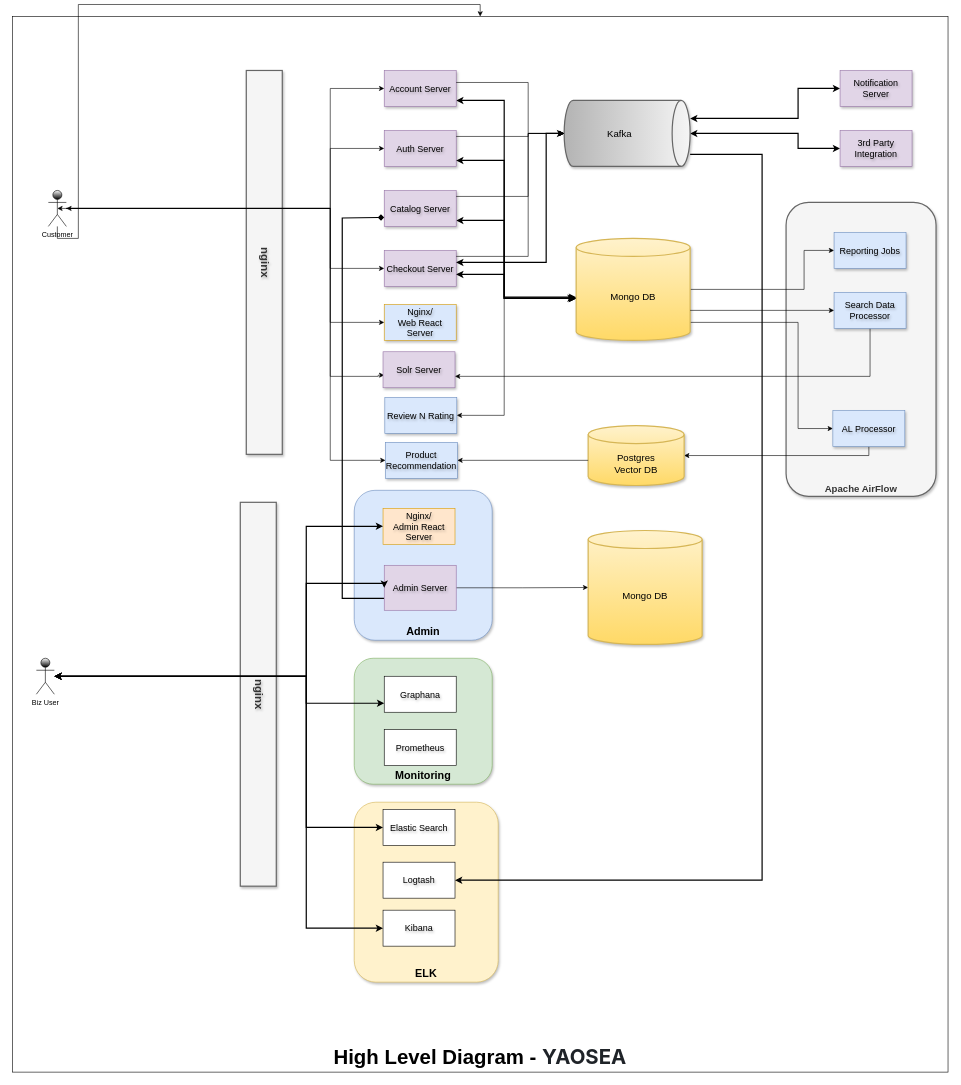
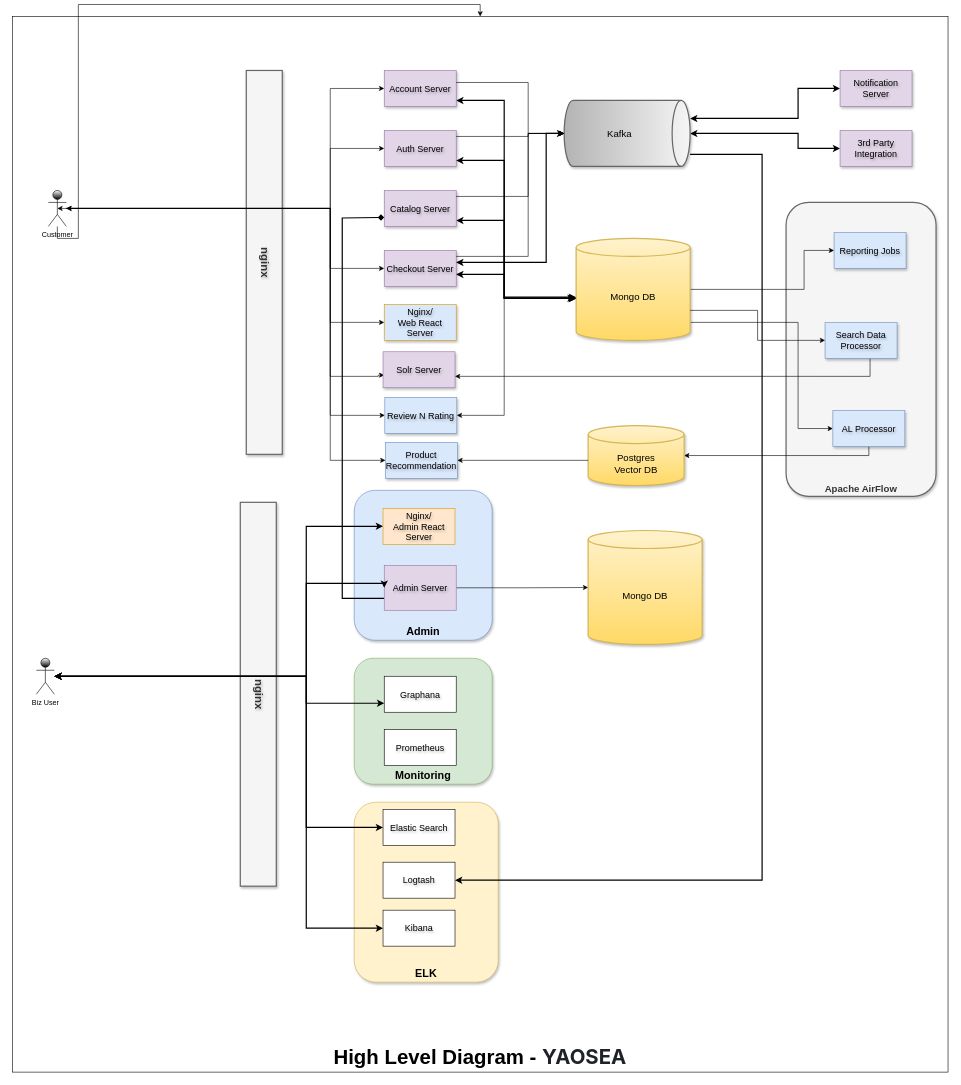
  <mxCell id="0" />
  <mxCell id="1" parent="0" />
  <mxCell id="2" value="&lt;font style=&quot;font-size: 34px;&quot;&gt;High Level Diagram -&amp;nbsp;&lt;span style=&quot;color: rgb(31, 35, 40); font-family: -apple-system, BlinkMacSystemFont, &amp;quot;Segoe UI&amp;quot;, &amp;quot;Noto Sans&amp;quot;, Helvetica, Arial, sans-serif, &amp;quot;Apple Color Emoji&amp;quot;, &amp;quot;Segoe UI Emoji&amp;quot;; text-align: start; background-color: rgb(255, 255, 255);&quot;&gt;YAOSEA&lt;/span&gt;&lt;/font&gt;" style="rounded=0;whiteSpace=wrap;html=1;glass=0;verticalAlign=bottom;fontSize=39;fontStyle=1" vertex="1" parent="1"><mxGeometry x="20" y="20" width="1560" height="1760" as="geometry" /></mxCell>
  <mxCell id="3" value="&lt;span style=&quot;font-size: 16px;&quot;&gt;&lt;font style=&quot;font-size: 16px;&quot;&gt;Apache AirFlow&lt;/font&gt;&lt;/span&gt;" style="rounded=1;whiteSpace=wrap;html=1;shadow=1;strokeWidth=2;verticalAlign=bottom;fontSize=16;fontStyle=1;fillColor=#f5f5f5;strokeColor=#666666;fontColor=#333333;" vertex="1" parent="1"><mxGeometry x="1310" y="330" width="250" height="490" as="geometry" /></mxCell>
  <mxCell id="4" value="&lt;b style=&quot;font-size: 18px;&quot;&gt;Admin&lt;/b&gt;" style="rounded=1;whiteSpace=wrap;html=1;verticalAlign=bottom;fontSize=18;shadow=1;fillColor=#dae8fc;strokeColor=#6c8ebf;" vertex="1" parent="1"><mxGeometry x="590" y="810" width="230" height="250" as="geometry" /></mxCell>
  <mxCell id="5" value="&lt;span style=&quot;font-size: 18px;&quot;&gt;Monitoring&lt;/span&gt;" style="rounded=1;whiteSpace=wrap;html=1;verticalAlign=bottom;fontStyle=1;fontSize=18;glass=0;shadow=1;fillColor=#d5e8d4;strokeColor=#82b366;" vertex="1" parent="1"><mxGeometry x="590" y="1090" width="230" height="210" as="geometry" /></mxCell>
  <mxCell id="6" value="ELK" style="rounded=1;whiteSpace=wrap;html=1;verticalAlign=bottom;fontStyle=1;fontSize=18;shadow=1;fillColor=#fff2cc;strokeColor=#d6b656;" vertex="1" parent="1"><mxGeometry x="590" y="1330" width="240" height="300" as="geometry" /></mxCell>
  <mxCell id="7" value="&lt;b&gt;&lt;font style=&quot;font-size: 19px;&quot;&gt;nginx&lt;/font&gt;&lt;/b&gt;" style="rounded=0;whiteSpace=wrap;html=1;textShadow=1;textDirection=vertical-rl;fillColor=#f5f5f5;fontColor=#333333;strokeColor=#666666;shadow=1;strokeWidth=2;" vertex="1" parent="1"><mxGeometry x="410" y="110" width="60" height="640" as="geometry" /></mxCell>
  <mxCell id="8" style="edgeStyle=orthogonalEdgeStyle;rounded=0;orthogonalLoop=1;jettySize=auto;html=1;entryX=0;entryY=0.5;entryDx=0;entryDy=0;" edge="1" parent="1" source="14" target="16"><mxGeometry relative="1" as="geometry"><Array as="points"><mxPoint x="550" y="340" /><mxPoint x="550" y="140" /></Array></mxGeometry></mxCell>
  <mxCell id="9" style="edgeStyle=orthogonalEdgeStyle;rounded=0;orthogonalLoop=1;jettySize=auto;html=1;entryX=0;entryY=0.5;entryDx=0;entryDy=0;" edge="1" parent="1" source="14" target="17"><mxGeometry relative="1" as="geometry"><Array as="points"><mxPoint x="550" y="340" /><mxPoint x="550" y="240" /></Array></mxGeometry></mxCell>
  <mxCell id="10" style="edgeStyle=orthogonalEdgeStyle;rounded=0;orthogonalLoop=1;jettySize=auto;html=1;" edge="1" parent="1" source="14" target="2"><mxGeometry relative="1" as="geometry" /></mxCell>
  <mxCell id="11" style="edgeStyle=orthogonalEdgeStyle;rounded=0;orthogonalLoop=1;jettySize=auto;html=1;entryX=0;entryY=0.5;entryDx=0;entryDy=0;" edge="1" parent="1" source="14" target="20"><mxGeometry relative="1" as="geometry"><Array as="points"><mxPoint x="550" y="340" /><mxPoint x="550" y="440" /></Array></mxGeometry></mxCell>
  <mxCell id="12" style="edgeStyle=orthogonalEdgeStyle;rounded=0;orthogonalLoop=1;jettySize=auto;html=1;entryX=0;entryY=0.5;entryDx=0;entryDy=0;" edge="1" parent="1" source="14" target="22"><mxGeometry relative="1" as="geometry"><Array as="points"><mxPoint x="550" y="340" /><mxPoint x="550" y="530" /></Array></mxGeometry></mxCell>
  <mxCell id="13" style="edgeStyle=orthogonalEdgeStyle;rounded=0;orthogonalLoop=1;jettySize=auto;html=1;startArrow=classic;startFill=1;entryX=0.017;entryY=0.65;entryDx=0;entryDy=0;entryPerimeter=0;" edge="1" parent="1" source="14" target="21"><mxGeometry relative="1" as="geometry"><mxPoint x="630" y="620" as="targetPoint" /><Array as="points"><mxPoint x="550" y="340" /><mxPoint x="550" y="620" /><mxPoint x="630" y="620" /><mxPoint x="630" y="618" /></Array></mxGeometry></mxCell>
  <mxCell id="14" value="Customer" style="shape=umlActor;verticalLabelPosition=bottom;verticalAlign=top;html=1;outlineConnect=0;gradientColor=default;" vertex="1" parent="1"><mxGeometry x="80" y="310" width="30" height="60" as="geometry" /></mxCell>
  <mxCell id="15" style="edgeStyle=orthogonalEdgeStyle;rounded=0;orthogonalLoop=1;jettySize=auto;html=1;startArrow=classic;startFill=1;strokeWidth=2;" edge="1" parent="1" source="16" target="33"><mxGeometry relative="1" as="geometry"><Array as="points"><mxPoint x="840" y="160" /><mxPoint x="840" y="490" /></Array></mxGeometry></mxCell>
  <mxCell id="16" value="Account Server" style="rounded=0;whiteSpace=wrap;html=1;textShadow=1;fontSize=15;shadow=1;fillColor=#e1d5e7;strokeColor=#9673a6;gradientColor=none;" vertex="1" parent="1"><mxGeometry x="640" y="110" width="120" height="60" as="geometry" /></mxCell>
  <mxCell id="17" value="Auth Server" style="rounded=0;whiteSpace=wrap;html=1;textShadow=1;fontSize=15;shadow=1;fillColor=#e1d5e7;strokeColor=#9673a6;" vertex="1" parent="1"><mxGeometry x="640" y="210" width="120" height="60" as="geometry" /></mxCell>
  <mxCell id="18" style="edgeStyle=orthogonalEdgeStyle;rounded=0;orthogonalLoop=1;jettySize=auto;html=1;startArrow=classic;startFill=1;strokeWidth=2;" edge="1" parent="1" source="19" target="33"><mxGeometry relative="1" as="geometry"><Array as="points"><mxPoint x="840" y="360" /><mxPoint x="840" y="490" /></Array></mxGeometry></mxCell>
  <mxCell id="19" value="Catalog Server" style="rounded=0;whiteSpace=wrap;html=1;textShadow=1;fontSize=15;shadow=1;fillColor=#e1d5e7;strokeColor=#9673a6;" vertex="1" parent="1"><mxGeometry x="640" y="310" width="120" height="60" as="geometry" /></mxCell>
  <mxCell id="20" value="Checkout Server" style="rounded=0;whiteSpace=wrap;html=1;textShadow=1;fontSize=15;shadow=1;fillColor=#e1d5e7;strokeColor=#9673a6;" vertex="1" parent="1"><mxGeometry x="640" y="410" width="120" height="60" as="geometry" /></mxCell>
  <mxCell id="21" value="Solr Server" style="rounded=0;whiteSpace=wrap;html=1;textShadow=1;fontSize=15;shadow=1;fillColor=#e1d5e7;strokeColor=#9673a6;" vertex="1" parent="1"><mxGeometry x="638" y="579" width="120" height="60" as="geometry" /></mxCell>
  <mxCell id="22" value="Nginx/&lt;div&gt;Web React Server&lt;/div&gt;" style="rounded=0;whiteSpace=wrap;html=1;textShadow=1;fontSize=15;shadow=1;fillColor=#dae8fc;strokeColor=#d79b00;" vertex="1" parent="1"><mxGeometry x="640" y="500" width="120" height="60" as="geometry" /></mxCell>
  <mxCell id="23" style="edgeStyle=orthogonalEdgeStyle;rounded=0;orthogonalLoop=1;jettySize=auto;html=1;entryX=0;entryY=0.75;entryDx=0;entryDy=0;strokeWidth=2;endArrow=diamond;" edge="1" parent="1" source="25" target="19"><mxGeometry relative="1" as="geometry"><Array as="points"><mxPoint x="570" y="990" /><mxPoint x="570" y="356" /><mxPoint x="640" y="356" /></Array></mxGeometry></mxCell>
  <mxCell id="24" style="edgeStyle=orthogonalEdgeStyle;rounded=0;orthogonalLoop=1;jettySize=auto;html=1;" edge="1" parent="1" source="25" target="34"><mxGeometry relative="1" as="geometry" /></mxCell>
  <mxCell id="25" value="Admin Server" style="rounded=0;whiteSpace=wrap;html=1;textShadow=1;fontSize=15;strokeWidth=1;fillColor=#e1d5e7;strokeColor=#9673a6;" vertex="1" parent="1"><mxGeometry x="640" y="935" width="120" height="75" as="geometry" /></mxCell>
  <mxCell id="26" value="Nginx/&lt;div&gt;Admin React Server&lt;/div&gt;" style="rounded=0;whiteSpace=wrap;html=1;textShadow=1;fontSize=15;fillColor=#ffe6cc;strokeColor=#d79b00;" vertex="1" parent="1"><mxGeometry x="638" y="840" width="120" height="60" as="geometry" /></mxCell>
  <mxCell id="27" style="edgeStyle=orthogonalEdgeStyle;rounded=0;orthogonalLoop=1;jettySize=auto;html=1;entryX=0;entryY=0.5;entryDx=0;entryDy=0;startArrow=classic;startFill=1;strokeWidth=2;" edge="1" parent="1" source="30" target="35"><mxGeometry relative="1" as="geometry"><Array as="points"><mxPoint x="1330" y="190" /><mxPoint x="1330" y="140" /></Array></mxGeometry></mxCell>
  <mxCell id="28" style="edgeStyle=orthogonalEdgeStyle;rounded=0;orthogonalLoop=1;jettySize=auto;html=1;entryX=1;entryY=0.5;entryDx=0;entryDy=0;strokeWidth=2;" edge="1" parent="1" source="30" target="43"><mxGeometry relative="1" as="geometry"><Array as="points"><mxPoint x="1270" y="250" /><mxPoint x="1270" y="1460" /></Array></mxGeometry></mxCell>
  <mxCell id="29" style="edgeStyle=orthogonalEdgeStyle;rounded=0;orthogonalLoop=1;jettySize=auto;html=1;entryX=0;entryY=0.5;entryDx=0;entryDy=0;startArrow=classic;startFill=1;strokeWidth=2;" edge="1" parent="1" source="30" target="57"><mxGeometry relative="1" as="geometry"><Array as="points"><mxPoint x="1330" y="215" /><mxPoint x="1330" y="240" /></Array></mxGeometry></mxCell>
  <mxCell id="30" value="Kafka" style="shape=cylinder3;whiteSpace=wrap;html=1;boundedLbl=1;backgroundOutline=1;size=15;direction=south;shadow=1;strokeWidth=2;fontSize=16;fillColor=#f5f5f5;gradientColor=#b3b3b3;strokeColor=#666666;" vertex="1" parent="1"><mxGeometry x="940" y="160" width="210" height="110" as="geometry" /></mxCell>
  <mxCell id="31" style="edgeStyle=orthogonalEdgeStyle;rounded=0;orthogonalLoop=1;jettySize=auto;html=1;entryX=0;entryY=0.5;entryDx=0;entryDy=0;" edge="1" parent="1" source="33" target="59"><mxGeometry relative="1" as="geometry"><Array as="points"><mxPoint x="1340" y="475" /><mxPoint x="1340" y="410" /></Array></mxGeometry></mxCell>
  <mxCell id="32" style="edgeStyle=orthogonalEdgeStyle;rounded=0;orthogonalLoop=1;jettySize=auto;html=1;entryX=0;entryY=0.5;entryDx=0;entryDy=0;" edge="1" parent="1" source="33" target="63"><mxGeometry relative="1" as="geometry"><Array as="points"><mxPoint x="1330" y="530" /><mxPoint x="1330" y="707" /></Array></mxGeometry></mxCell>
  <mxCell id="33" value="Mongo DB" style="shape=cylinder3;whiteSpace=wrap;html=1;boundedLbl=1;backgroundOutline=1;size=15;shadow=1;strokeWidth=2;fontSize=16;fillColor=#fff2cc;gradientColor=#ffd966;strokeColor=#d6b656;" vertex="1" parent="1"><mxGeometry x="960" y="390" width="190" height="170" as="geometry" /></mxCell>
  <mxCell id="34" value="Mongo DB" style="shape=cylinder3;whiteSpace=wrap;html=1;boundedLbl=1;backgroundOutline=1;size=15;shadow=1;strokeWidth=2;fontSize=16;fillColor=#fff2cc;gradientColor=#ffd966;strokeColor=#d6b656;" vertex="1" parent="1"><mxGeometry x="980" y="877" width="190" height="190" as="geometry" /></mxCell>
  <mxCell id="35" value="Notification Server" style="rounded=0;whiteSpace=wrap;html=1;textShadow=1;fontSize=15;shadow=1;fillColor=#e1d5e7;strokeColor=#9673a6;" vertex="1" parent="1"><mxGeometry x="1400" y="110" width="120" height="60" as="geometry" /></mxCell>
  <mxCell id="36" style="edgeStyle=orthogonalEdgeStyle;rounded=0;orthogonalLoop=1;jettySize=auto;html=1;entryX=1;entryY=0.683;entryDx=0;entryDy=0;entryPerimeter=0;" edge="1" parent="1" source="37" target="21"><mxGeometry relative="1" as="geometry"><mxPoint x="770" y="620" as="targetPoint" /><Array as="points"><mxPoint x="1450" y="620" /></Array></mxGeometry></mxCell>
- <mxCell id="37" value="Search Data Processor" style="rounded=0;whiteSpace=wrap;html=1;textShadow=1;fontSize=15;shadow=1;fillColor=#dae8fc;strokeColor=#6c8ebf;" vertex="1" parent="1"><mxGeometry x="1390" y="480" width="120" height="60" as="geometry" /></mxCell>
+ <mxCell id="37" value="Search Data Processor" style="rounded=0;whiteSpace=wrap;html=1;textShadow=1;fontSize=15;shadow=1;fillColor=#dae8fc;strokeColor=#6c8ebf;" vertex="1" parent="1"><mxGeometry x="1375" y="530" width="120" height="60" as="geometry" /></mxCell>
  <mxCell id="38" value="&lt;b&gt;&lt;font style=&quot;font-size: 19px;&quot;&gt;nginx&lt;/font&gt;&lt;/b&gt;" style="rounded=0;whiteSpace=wrap;html=1;textShadow=1;textDirection=vertical-rl;fillColor=#f5f5f5;fontColor=#333333;strokeColor=#666666;shadow=1;strokeWidth=2;" vertex="1" parent="1"><mxGeometry x="400" y="830" width="60" height="640" as="geometry" /></mxCell>
  <mxCell id="39" value="Graphana" style="rounded=0;whiteSpace=wrap;html=1;textShadow=1;fontSize=15;" vertex="1" parent="1"><mxGeometry x="640" y="1120" width="120" height="60" as="geometry" /></mxCell>
  <mxCell id="40" value="Elastic Search" style="rounded=0;whiteSpace=wrap;html=1;textShadow=1;fontSize=15;" vertex="1" parent="1"><mxGeometry x="638" y="1342" width="120" height="60" as="geometry" /></mxCell>
  <mxCell id="41" value="Kibana" style="rounded=0;whiteSpace=wrap;html=1;textShadow=1;fontSize=15;" vertex="1" parent="1"><mxGeometry x="638" y="1510" width="120" height="60" as="geometry" /></mxCell>
  <mxCell id="42" value="Prometheus" style="rounded=0;whiteSpace=wrap;html=1;textShadow=1;fontSize=15;" vertex="1" parent="1"><mxGeometry x="640" y="1209" width="120" height="60" as="geometry" /></mxCell>
  <mxCell id="43" value="Logtash" style="rounded=0;whiteSpace=wrap;html=1;textShadow=1;fontSize=15;" vertex="1" parent="1"><mxGeometry x="638" y="1430" width="120" height="60" as="geometry" /></mxCell>
  <mxCell id="44" style="edgeStyle=orthogonalEdgeStyle;rounded=0;orthogonalLoop=1;jettySize=auto;html=1;entryX=0;entryY=0.5;entryDx=0;entryDy=0;strokeWidth=2;startArrow=classic;startFill=1;" edge="1" parent="1" source="49" target="26"><mxGeometry relative="1" as="geometry"><Array as="points"><mxPoint x="510" y="1120" /><mxPoint x="510" y="870" /></Array></mxGeometry></mxCell>
  <mxCell id="45" style="edgeStyle=orthogonalEdgeStyle;rounded=0;orthogonalLoop=1;jettySize=auto;html=1;strokeWidth=2;startArrow=classic;startFill=1;entryX=0;entryY=0.5;entryDx=0;entryDy=0;" edge="1" parent="1" source="49" target="25"><mxGeometry relative="1" as="geometry"><mxPoint x="620" y="965" as="targetPoint" /><Array as="points"><mxPoint x="510" y="1120" /><mxPoint x="510" y="965" /><mxPoint x="640" y="965" /></Array></mxGeometry></mxCell>
  <mxCell id="46" style="edgeStyle=orthogonalEdgeStyle;rounded=0;orthogonalLoop=1;jettySize=auto;html=1;entryX=0;entryY=0.75;entryDx=0;entryDy=0;strokeWidth=2;startArrow=classic;startFill=1;" edge="1" parent="1" source="49" target="39"><mxGeometry relative="1" as="geometry"><Array as="points"><mxPoint x="510" y="1120" /><mxPoint x="510" y="1165" /></Array></mxGeometry></mxCell>
  <mxCell id="47" style="edgeStyle=orthogonalEdgeStyle;rounded=0;orthogonalLoop=1;jettySize=auto;html=1;entryX=0;entryY=0.5;entryDx=0;entryDy=0;strokeWidth=2;startArrow=classic;startFill=1;" edge="1" parent="1" source="49" target="40"><mxGeometry relative="1" as="geometry"><Array as="points"><mxPoint x="510" y="1120" /><mxPoint x="510" y="1372" /></Array></mxGeometry></mxCell>
  <mxCell id="48" style="edgeStyle=orthogonalEdgeStyle;rounded=0;orthogonalLoop=1;jettySize=auto;html=1;entryX=0;entryY=0.5;entryDx=0;entryDy=0;strokeWidth=2;startArrow=classic;startFill=1;" edge="1" parent="1" source="49" target="41"><mxGeometry relative="1" as="geometry"><Array as="points"><mxPoint x="510" y="1120" /><mxPoint x="510" y="1540" /></Array></mxGeometry></mxCell>
  <mxCell id="49" value="Biz User" style="shape=umlActor;verticalLabelPosition=bottom;verticalAlign=top;html=1;outlineConnect=0;gradientColor=default;" vertex="1" parent="1"><mxGeometry x="60" y="1090" width="30" height="60" as="geometry" /></mxCell>
  <mxCell id="50" style="edgeStyle=orthogonalEdgeStyle;rounded=0;orthogonalLoop=1;jettySize=auto;html=1;entryX=0.5;entryY=1;entryDx=0;entryDy=0;entryPerimeter=0;strokeWidth=2;startArrow=classic;startFill=1;" edge="1" parent="1" source="20" target="30"><mxGeometry relative="1" as="geometry"><Array as="points"><mxPoint x="910" y="430" /><mxPoint x="910" y="215" /></Array></mxGeometry></mxCell>
  <mxCell id="51" style="edgeStyle=orthogonalEdgeStyle;rounded=0;orthogonalLoop=1;jettySize=auto;html=1;entryX=0;entryY=0.576;entryDx=0;entryDy=0;entryPerimeter=0;startArrow=classic;startFill=1;strokeWidth=2;" edge="1" parent="1" source="17" target="33"><mxGeometry relative="1" as="geometry"><Array as="points"><mxPoint x="840" y="260" /><mxPoint x="840" y="488" /></Array></mxGeometry></mxCell>
  <mxCell id="52" style="edgeStyle=orthogonalEdgeStyle;rounded=0;orthogonalLoop=1;jettySize=auto;html=1;entryX=-0.013;entryY=0.586;entryDx=0;entryDy=0;entryPerimeter=0;startArrow=classic;startFill=1;strokeWidth=2;" edge="1" parent="1" source="20" target="33"><mxGeometry relative="1" as="geometry"><Array as="points"><mxPoint x="840" y="450" /><mxPoint x="840" y="490" /></Array></mxGeometry></mxCell>
  <mxCell id="53" style="edgeStyle=orthogonalEdgeStyle;rounded=0;orthogonalLoop=1;jettySize=auto;html=1;entryX=0.5;entryY=1;entryDx=0;entryDy=0;entryPerimeter=0;" edge="1" parent="1" source="16" target="30"><mxGeometry relative="1" as="geometry"><Array as="points"><mxPoint x="880" y="130" /><mxPoint x="880" y="215" /></Array></mxGeometry></mxCell>
  <mxCell id="54" style="edgeStyle=orthogonalEdgeStyle;rounded=0;orthogonalLoop=1;jettySize=auto;html=1;entryX=0.5;entryY=1;entryDx=0;entryDy=0;entryPerimeter=0;" edge="1" parent="1" source="17" target="30"><mxGeometry relative="1" as="geometry"><Array as="points"><mxPoint x="880" y="220" /><mxPoint x="880" y="215" /></Array></mxGeometry></mxCell>
  <mxCell id="55" style="edgeStyle=orthogonalEdgeStyle;rounded=0;orthogonalLoop=1;jettySize=auto;html=1;entryX=0.5;entryY=1;entryDx=0;entryDy=0;entryPerimeter=0;" edge="1" parent="1" source="19" target="30"><mxGeometry relative="1" as="geometry"><Array as="points"><mxPoint x="880" y="320" /><mxPoint x="880" y="215" /></Array></mxGeometry></mxCell>
  <mxCell id="56" style="edgeStyle=orthogonalEdgeStyle;rounded=0;orthogonalLoop=1;jettySize=auto;html=1;entryX=0.5;entryY=1;entryDx=0;entryDy=0;entryPerimeter=0;" edge="1" parent="1" source="20" target="30"><mxGeometry relative="1" as="geometry"><Array as="points"><mxPoint x="880" y="420" /><mxPoint x="880" y="215" /></Array></mxGeometry></mxCell>
  <mxCell id="57" value="3rd Party Integration" style="rounded=0;whiteSpace=wrap;html=1;textShadow=1;fontSize=15;shadow=1;fillColor=#e1d5e7;strokeColor=#9673a6;" vertex="1" parent="1"><mxGeometry x="1400" y="210" width="120" height="60" as="geometry" /></mxCell>
  <mxCell id="58" style="edgeStyle=orthogonalEdgeStyle;rounded=0;orthogonalLoop=1;jettySize=auto;html=1;entryX=1;entryY=0;entryDx=0;entryDy=120;entryPerimeter=0;startArrow=classic;startFill=1;endArrow=none;endFill=0;" edge="1" parent="1" source="37" target="33"><mxGeometry relative="1" as="geometry" /></mxCell>
  <mxCell id="59" value="Reporting Jobs" style="rounded=0;whiteSpace=wrap;html=1;textShadow=1;fontSize=15;shadow=1;fillColor=#dae8fc;strokeColor=#6c8ebf;" vertex="1" parent="1"><mxGeometry x="1390" y="380" width="120" height="60" as="geometry" /></mxCell>
  <mxCell id="60" value="Product Recommendation" style="rounded=0;whiteSpace=wrap;html=1;textShadow=1;fontSize=15;shadow=1;fillColor=#dae8fc;strokeColor=#6c8ebf;" vertex="1" parent="1"><mxGeometry x="642" y="730" width="120" height="60" as="geometry" /></mxCell>
  <mxCell id="61" style="edgeStyle=orthogonalEdgeStyle;rounded=0;orthogonalLoop=1;jettySize=auto;html=1;endArrow=none;endFill=0;startArrow=classic;startFill=1;" edge="1" parent="1" source="62" target="63"><mxGeometry relative="1" as="geometry"><Array as="points"><mxPoint x="1448" y="752" /></Array></mxGeometry></mxCell>
  <mxCell id="62" value="Postgres&lt;div&gt;Vector DB&lt;/div&gt;" style="shape=cylinder3;whiteSpace=wrap;html=1;boundedLbl=1;backgroundOutline=1;size=15;shadow=1;strokeWidth=2;fontSize=16;fillColor=#fff2cc;gradientColor=#ffd966;strokeColor=#d6b656;" vertex="1" parent="1"><mxGeometry x="980" y="702" width="160" height="100" as="geometry" /></mxCell>
  <mxCell id="63" value="AL Processor" style="rounded=0;whiteSpace=wrap;html=1;textShadow=1;fontSize=15;shadow=1;fillColor=#dae8fc;strokeColor=#6c8ebf;" vertex="1" parent="1"><mxGeometry x="1388" y="677" width="120" height="60" as="geometry" /></mxCell>
+ <mxCell id="64" style="edgeStyle=orthogonalEdgeStyle;rounded=0;orthogonalLoop=1;jettySize=auto;html=1;startArrow=classic;startFill=1;" edge="1" parent="1" source="66" target="14"><mxGeometry relative="1" as="geometry"><Array as="points"><mxPoint x="550" y="685" /><mxPoint x="550" y="340" /></Array></mxGeometry></mxCell>
  <mxCell id="65" style="edgeStyle=orthogonalEdgeStyle;rounded=0;orthogonalLoop=1;jettySize=auto;html=1;startArrow=classic;startFill=1;" edge="1" parent="1" source="66" target="33"><mxGeometry relative="1" as="geometry"><Array as="points"><mxPoint x="840" y="685" /><mxPoint x="840" y="490" /></Array></mxGeometry></mxCell>
  <mxCell id="66" value="Review N Rating" style="rounded=0;whiteSpace=wrap;html=1;textShadow=1;fontSize=15;shadow=1;fillColor=#dae8fc;strokeColor=#6c8ebf;" vertex="1" parent="1"><mxGeometry x="641" y="655" width="120" height="60" as="geometry" /></mxCell>
  <mxCell id="67" style="edgeStyle=orthogonalEdgeStyle;rounded=0;orthogonalLoop=1;jettySize=auto;html=1;endArrow=none;endFill=0;startArrow=classic;startFill=1;" edge="1" parent="1" source="60"><mxGeometry relative="1" as="geometry"><mxPoint x="980" y="760" as="targetPoint" /><Array as="points"><mxPoint x="980" y="760" /></Array></mxGeometry></mxCell>
  <mxCell id="68" style="edgeStyle=orthogonalEdgeStyle;rounded=0;orthogonalLoop=1;jettySize=auto;html=1;entryX=0.5;entryY=0.5;entryDx=0;entryDy=0;entryPerimeter=0;startArrow=classic;startFill=1;" edge="1" parent="1" source="60" target="14"><mxGeometry relative="1" as="geometry"><Array as="points"><mxPoint x="550" y="760" /><mxPoint x="550" y="340" /></Array></mxGeometry></mxCell>
